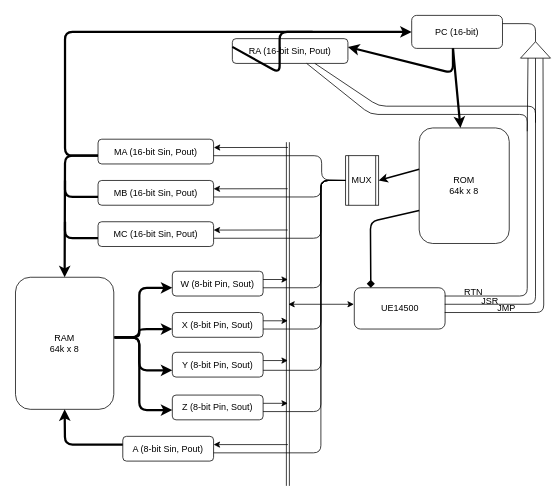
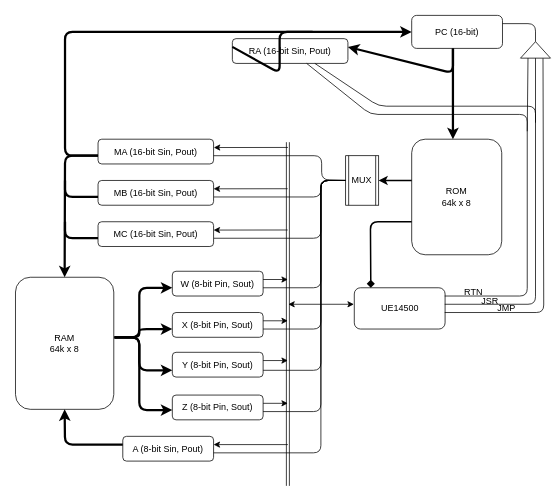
  <mxCell id="0" />
  <mxCell id="1" parent="0" />
  <mxCell id="2" value="W (8-bit Pin, Sout)" style="rounded=1;whiteSpace=wrap;html=1;" parent="1" vertex="1"><mxGeometry x="229" y="361" width="121" height="33" as="geometry" /></mxCell>
  <mxCell id="3" value="X (8-bit Pin, Sout)" style="rounded=1;whiteSpace=wrap;html=1;" parent="1" vertex="1"><mxGeometry x="229" y="416" width="121" height="33" as="geometry" /></mxCell>
  <mxCell id="4" value="" style="shape=link;html=1;rounded=0;" parent="1" edge="1"><mxGeometry width="100" relative="1" as="geometry"><mxPoint x="383" y="647" as="sourcePoint" /><mxPoint x="383" y="189" as="targetPoint" /></mxGeometry></mxCell>
  <mxCell id="5" value="" style="endArrow=classic;html=1;rounded=0;" parent="1" edge="1"><mxGeometry width="50" height="50" relative="1" as="geometry"><mxPoint x="350" y="427" as="sourcePoint" /><mxPoint x="383" y="427" as="targetPoint" /></mxGeometry></mxCell>
  <mxCell id="6" value="" style="endArrow=classic;html=1;rounded=0;" parent="1" edge="1"><mxGeometry width="50" height="50" relative="1" as="geometry"><mxPoint x="350" y="372" as="sourcePoint" /><mxPoint x="383" y="372" as="targetPoint" /></mxGeometry></mxCell>
  <mxCell id="7" value="UE14500" style="rounded=1;whiteSpace=wrap;html=1;" parent="1" vertex="1"><mxGeometry x="471.5" y="383" width="121" height="55" as="geometry" /></mxCell>
  <mxCell id="8" value="" style="endArrow=classic;startArrow=classic;html=1;rounded=0;" parent="1" edge="1"><mxGeometry width="50" height="50" relative="1" as="geometry"><mxPoint x="383.5" y="405" as="sourcePoint" /><mxPoint x="471" y="405" as="targetPoint" /></mxGeometry></mxCell>
  <mxCell id="9" value="A (8-bit Sin, Pout)" style="rounded=1;whiteSpace=wrap;html=1;" parent="1" vertex="1"><mxGeometry x="163" y="581" width="121" height="33" as="geometry" /></mxCell>
  <mxCell id="10" value="" style="endArrow=classic;html=1;rounded=0;" parent="1" edge="1"><mxGeometry width="50" height="50" relative="1" as="geometry"><mxPoint x="383" y="592" as="sourcePoint" /><mxPoint x="284" y="592" as="targetPoint" /></mxGeometry></mxCell>
  <mxCell id="11" value="RAM&lt;br&gt;64k x 8" style="rounded=1;whiteSpace=wrap;html=1;" parent="1" vertex="1"><mxGeometry x="20" y="369" width="131" height="176" as="geometry" /></mxCell>
  <mxCell id="12" value="" style="endArrow=classic;html=1;rounded=1;strokeWidth=3;entryX=0;entryY=0.667;entryDx=0;entryDy=0;entryPerimeter=0;" parent="1" target="3" edge="1"><mxGeometry width="50" height="50" relative="1" as="geometry"><mxPoint x="152" y="449" as="sourcePoint" /><mxPoint x="218" y="438" as="targetPoint" /><Array as="points"><mxPoint x="185" y="449" /><mxPoint x="185" y="438" /></Array></mxGeometry></mxCell>
  <mxCell id="13" value="" style="endArrow=classic;html=1;rounded=1;strokeWidth=3;entryX=0;entryY=0.667;entryDx=0;entryDy=0;entryPerimeter=0;" parent="1" target="2" edge="1"><mxGeometry width="50" height="50" relative="1" as="geometry"><mxPoint x="152" y="449" as="sourcePoint" /><mxPoint x="328" y="439" as="targetPoint" /><Array as="points"><mxPoint x="185" y="449" /><mxPoint x="185" y="383" /></Array></mxGeometry></mxCell>
  <mxCell id="14" value="" style="endArrow=classic;html=1;rounded=1;strokeWidth=3;entryX=0.5;entryY=1;entryDx=0;entryDy=0;exitX=0;exitY=0.333;exitDx=0;exitDy=0;exitPerimeter=0;" parent="1" source="9" target="11" edge="1"><mxGeometry width="50" height="50" relative="1" as="geometry"><mxPoint x="152" y="592" as="sourcePoint" /><mxPoint x="218" y="419" as="targetPoint" /><Array as="points"><mxPoint x="86" y="592" /></Array></mxGeometry></mxCell>
  <mxCell id="15" value="MA (16-bit Sin, Pout)" style="rounded=1;whiteSpace=wrap;html=1;" parent="1" vertex="1"><mxGeometry x="130" y="185" width="154" height="33" as="geometry" /></mxCell>
  <mxCell id="16" value="" style="endArrow=classic;html=1;rounded=0;entryX=1.002;entryY=0.337;entryDx=0;entryDy=0;entryPerimeter=0;" parent="1" target="15" edge="1"><mxGeometry width="50" height="50" relative="1" as="geometry"><mxPoint x="383" y="196" as="sourcePoint" /><mxPoint x="288" y="209" as="targetPoint" /></mxGeometry></mxCell>
  <mxCell id="17" value="" style="endArrow=classic;html=1;rounded=1;strokeWidth=3;entryX=0.5;entryY=0;entryDx=0;entryDy=0;" parent="1" target="11" edge="1"><mxGeometry width="50" height="50" relative="1" as="geometry"><mxPoint x="130" y="207" as="sourcePoint" /><mxPoint x="98" y="469" as="targetPoint" /><Array as="points"><mxPoint x="86" y="207" /></Array></mxGeometry></mxCell>
- <mxCell id="18" value="ROM&lt;br&gt;64k x 8" style="rounded=1;whiteSpace=wrap;html=1;" parent="1" vertex="1"><mxGeometry x="558" y="170" width="120" height="154" as="geometry" /></mxCell>
+ <mxCell id="18" value="ROM&lt;br&gt;64k x 8" style="rounded=1;whiteSpace=wrap;html=1;" parent="1" vertex="1"><mxGeometry x="548" y="185" width="120" height="154" as="geometry" /></mxCell>
  <mxCell id="19" value="PC (16-bit)" style="rounded=1;whiteSpace=wrap;html=1;" parent="1" vertex="1"><mxGeometry x="548" y="20" width="121" height="44" as="geometry" /></mxCell>
  <mxCell id="20" value="" style="endArrow=classic;html=1;rounded=1;strokeWidth=3;entryX=0;entryY=0.5;entryDx=0;entryDy=0;exitX=0;exitY=0.667;exitDx=0;exitDy=0;exitPerimeter=0;" parent="1" source="15" target="19" edge="1"><mxGeometry width="50" height="50" relative="1" as="geometry"><mxPoint x="119" y="207" as="sourcePoint" /><mxPoint x="98" y="279" as="targetPoint" /><Array as="points"><mxPoint x="86" y="207" /><mxPoint x="86" y="42" /></Array></mxGeometry></mxCell>
  <mxCell id="21" value="" style="endArrow=classic;html=1;rounded=0;strokeWidth=3;entryX=0.458;entryY=0;entryDx=0;entryDy=0;entryPerimeter=0;" parent="1" target="18" edge="1"><mxGeometry width="50" height="50" relative="1" as="geometry"><mxPoint x="603" y="64" as="sourcePoint" /><mxPoint x="603" y="174" as="targetPoint" /></mxGeometry></mxCell>
  <mxCell id="22" value="MUX" style="shape=process;whiteSpace=wrap;html=1;backgroundOutline=1;" parent="1" vertex="1"><mxGeometry x="460" y="207" width="44" height="66" as="geometry" /></mxCell>
  <mxCell id="23" value="" style="endArrow=none;html=1;rounded=1;strokeWidth=1;exitX=1;exitY=0.667;exitDx=0;exitDy=0;exitPerimeter=0;" parent="1" source="15" edge="1"><mxGeometry width="50" height="50" relative="1" as="geometry"><mxPoint x="295" y="207" as="sourcePoint" /><mxPoint x="460" y="240" as="targetPoint" /><Array as="points"><mxPoint x="428" y="207" /><mxPoint x="428" y="239" /></Array></mxGeometry></mxCell>
  <mxCell id="24" value="" style="endArrow=none;html=1;rounded=1;strokeWidth=1;exitX=1;exitY=0.667;exitDx=0;exitDy=0;exitPerimeter=0;" parent="1" edge="1" source="39"><mxGeometry width="50" height="50" relative="1" as="geometry"><mxPoint x="295" y="262" as="sourcePoint" /><mxPoint x="460" y="240" as="targetPoint" /><Array as="points"><mxPoint x="427" y="262" /><mxPoint x="427" y="240" /></Array></mxGeometry></mxCell>
  <mxCell id="25" value="" style="endArrow=none;html=1;rounded=1;strokeWidth=1;exitX=1;exitY=0.667;exitDx=0;exitDy=0;exitPerimeter=0;" parent="1" edge="1" source="40"><mxGeometry width="50" height="50" relative="1" as="geometry"><mxPoint x="350" y="328" as="sourcePoint" /><mxPoint x="460" y="240" as="targetPoint" /><Array as="points"><mxPoint x="427" y="317" /><mxPoint x="427" y="240" /></Array></mxGeometry></mxCell>
  <mxCell id="26" value="" style="endArrow=none;html=1;rounded=1;strokeWidth=1;" parent="1" edge="1"><mxGeometry width="50" height="50" relative="1" as="geometry"><mxPoint x="350" y="383" as="sourcePoint" /><mxPoint x="460" y="240" as="targetPoint" /><Array as="points"><mxPoint x="427" y="383" /><mxPoint x="427" y="240" /></Array></mxGeometry></mxCell>
  <mxCell id="27" value="" style="endArrow=none;html=1;rounded=1;strokeWidth=1;" parent="1" edge="1"><mxGeometry width="50" height="50" relative="1" as="geometry"><mxPoint x="350" y="438" as="sourcePoint" /><mxPoint x="460" y="240" as="targetPoint" /><Array as="points"><mxPoint x="427" y="438" /><mxPoint x="427" y="240" /></Array></mxGeometry></mxCell>
  <mxCell id="28" value="" style="endArrow=none;html=1;rounded=1;strokeWidth=1;exitX=1;exitY=0.667;exitDx=0;exitDy=0;exitPerimeter=0;" parent="1" edge="1" source="9"><mxGeometry width="50" height="50" relative="1" as="geometry"><mxPoint x="284" y="614" as="sourcePoint" /><mxPoint x="460" y="240" as="targetPoint" /><Array as="points"><mxPoint x="427" y="603" /><mxPoint x="427" y="240" /></Array></mxGeometry></mxCell>
  <mxCell id="29" value="" style="endArrow=classic;html=1;rounded=1;strokeWidth=2;exitX=0;exitY=0.357;exitDx=0;exitDy=0;exitPerimeter=0;entryX=1;entryY=0.5;entryDx=0;entryDy=0;" parent="1" source="18" target="22" edge="1"><mxGeometry width="50" height="50" relative="1" as="geometry"><mxPoint x="530" y="239.87" as="sourcePoint" /><mxPoint x="515" y="240" as="targetPoint" /></mxGeometry></mxCell>
  <mxCell id="30" value="" style="endArrow=diamond;html=1;rounded=1;strokeWidth=2;entryX=0.182;entryY=0;entryDx=0;entryDy=0;entryPerimeter=0;exitX=0;exitY=0.714;exitDx=0;exitDy=0;exitPerimeter=0;" parent="1" source="18" target="7" edge="1"><mxGeometry width="50" height="50" relative="1" as="geometry"><mxPoint x="537" y="295" as="sourcePoint" /><mxPoint x="493" y="460" as="targetPoint" /><Array as="points"><mxPoint x="493" y="295" /></Array></mxGeometry></mxCell>
  <mxCell id="31" value="Y (8-bit Pin, Sout)" style="rounded=1;whiteSpace=wrap;html=1;" parent="1" vertex="1"><mxGeometry x="229" y="469" width="121" height="33" as="geometry" /></mxCell>
  <mxCell id="32" value="" style="endArrow=classic;html=1;rounded=0;" parent="1" edge="1"><mxGeometry width="50" height="50" relative="1" as="geometry"><mxPoint x="350" y="480" as="sourcePoint" /><mxPoint x="383" y="480" as="targetPoint" /></mxGeometry></mxCell>
  <mxCell id="33" value="Z (8-bit Pin, Sout)" style="rounded=1;whiteSpace=wrap;html=1;" parent="1" vertex="1"><mxGeometry x="229" y="526" width="121" height="33" as="geometry" /></mxCell>
  <mxCell id="34" value="" style="endArrow=classic;html=1;rounded=0;" parent="1" edge="1"><mxGeometry width="50" height="50" relative="1" as="geometry"><mxPoint x="350" y="537" as="sourcePoint" /><mxPoint x="383" y="537" as="targetPoint" /></mxGeometry></mxCell>
  <mxCell id="35" value="" style="endArrow=classic;html=1;rounded=1;strokeWidth=3;entryX=0;entryY=0.667;entryDx=0;entryDy=0;entryPerimeter=0;" parent="1" edge="1"><mxGeometry width="50" height="50" relative="1" as="geometry"><mxPoint x="152" y="449" as="sourcePoint" /><mxPoint x="229" y="493.011" as="targetPoint" /><Array as="points"><mxPoint x="185" y="449" /><mxPoint x="185" y="493" /></Array></mxGeometry></mxCell>
  <mxCell id="36" value="" style="endArrow=classic;html=1;rounded=1;strokeWidth=3;entryX=0;entryY=0.667;entryDx=0;entryDy=0;entryPerimeter=0;" parent="1" edge="1"><mxGeometry width="50" height="50" relative="1" as="geometry"><mxPoint x="152" y="449" as="sourcePoint" /><mxPoint x="229" y="546.011" as="targetPoint" /><Array as="points"><mxPoint x="185" y="449" /><mxPoint x="185" y="546" /></Array></mxGeometry></mxCell>
  <mxCell id="37" value="" style="endArrow=none;html=1;rounded=1;exitX=1;exitY=0.727;exitDx=0;exitDy=0;exitPerimeter=0;" parent="1" source="31" edge="1"><mxGeometry width="50" height="50" relative="1" as="geometry"><mxPoint x="427" y="455" as="sourcePoint" /><mxPoint x="460" y="240" as="targetPoint" /><Array as="points"><mxPoint x="427" y="493" /><mxPoint x="427" y="240" /></Array></mxGeometry></mxCell>
  <mxCell id="38" value="" style="endArrow=none;html=1;rounded=1;exitX=1;exitY=0.667;exitDx=0;exitDy=0;exitPerimeter=0;" parent="1" source="33" edge="1"><mxGeometry width="50" height="50" relative="1" as="geometry"><mxPoint x="449" y="521" as="sourcePoint" /><mxPoint x="460" y="240" as="targetPoint" /><Array as="points"><mxPoint x="427" y="548" /><mxPoint x="427" y="240" /></Array></mxGeometry></mxCell>
  <mxCell id="39" value="MB (16-bit Sin, Pout)" style="rounded=1;whiteSpace=wrap;html=1;" vertex="1" parent="1"><mxGeometry x="130" y="240" width="154" height="33" as="geometry" /></mxCell>
  <mxCell id="40" value="MC (16-bit Sin, Pout)" style="rounded=1;whiteSpace=wrap;html=1;" vertex="1" parent="1"><mxGeometry x="130" y="295" width="154" height="33" as="geometry" /></mxCell>
  <mxCell id="41" value="" style="endArrow=none;html=1;rounded=1;entryX=0;entryY=0.667;entryDx=0;entryDy=0;entryPerimeter=0;strokeWidth=3;" edge="1" parent="1" target="39"><mxGeometry width="50" height="50" relative="1" as="geometry"><mxPoint x="86" y="240" as="sourcePoint" /><mxPoint x="119" y="262" as="targetPoint" /><Array as="points"><mxPoint x="86" y="262" /></Array></mxGeometry></mxCell>
  <mxCell id="42" value="" style="endArrow=none;html=1;rounded=1;strokeWidth=3;" edge="1" parent="1"><mxGeometry width="50" height="50" relative="1" as="geometry"><mxPoint x="86" y="295" as="sourcePoint" /><mxPoint x="130" y="317" as="targetPoint" /><Array as="points"><mxPoint x="86" y="317" /></Array></mxGeometry></mxCell>
  <mxCell id="43" value="" style="endArrow=classic;html=1;rounded=0;entryX=1.002;entryY=0.337;entryDx=0;entryDy=0;entryPerimeter=0;" edge="1" parent="1"><mxGeometry width="50" height="50" relative="1" as="geometry"><mxPoint x="382.69" y="251" as="sourcePoint" /><mxPoint x="283.998" y="251.121" as="targetPoint" /></mxGeometry></mxCell>
  <mxCell id="44" value="" style="endArrow=classic;html=1;rounded=0;entryX=1.002;entryY=0.337;entryDx=0;entryDy=0;entryPerimeter=0;" edge="1" parent="1"><mxGeometry width="50" height="50" relative="1" as="geometry"><mxPoint x="382.69" y="306" as="sourcePoint" /><mxPoint x="283.998" y="306.121" as="targetPoint" /></mxGeometry></mxCell>
  <mxCell id="45" value="RA (16-bit Sin, Pout)" style="rounded=1;whiteSpace=wrap;html=1;" vertex="1" parent="1"><mxGeometry x="309" y="51" width="154" height="33" as="geometry" /></mxCell>
  <mxCell id="46" value="" style="endArrow=classic;html=1;rounded=1;strokeWidth=3;entryX=1;entryY=0.333;entryDx=0;entryDy=0;entryPerimeter=0;" edge="1" parent="1" target="45"><mxGeometry width="50" height="50" relative="1" as="geometry"><mxPoint x="603" y="64" as="sourcePoint" /><mxPoint x="559" y="97" as="targetPoint" /><Array as="points"><mxPoint x="603" y="97" /></Array></mxGeometry></mxCell>
  <mxCell id="47" value="" style="endArrow=none;html=1;rounded=1;strokeWidth=3;exitX=0;exitY=0.333;exitDx=0;exitDy=0;exitPerimeter=0;" edge="1" parent="1" source="45"><mxGeometry width="50" height="50" relative="1" as="geometry"><mxPoint x="383" y="97" as="sourcePoint" /><mxPoint x="416" y="42" as="targetPoint" /><Array as="points"><mxPoint x="372" y="97" /><mxPoint x="372" y="42" /></Array></mxGeometry></mxCell>
  <mxCell id="48" value="" style="endArrow=none;html=1;rounded=1;strokeWidth=1;entryX=0.996;entryY=0.6;entryDx=0;entryDy=0;entryPerimeter=0;exitX=0;exitY=0.75;exitDx=0;exitDy=0;" edge="1" parent="1" source="51" target="7"><mxGeometry width="50" height="50" relative="1" as="geometry"><mxPoint x="735" y="75" as="sourcePoint" /><mxPoint x="724" y="262" as="targetPoint" /><Array as="points"><mxPoint x="724" y="416" /></Array></mxGeometry></mxCell>
  <mxCell id="49" value="" style="endArrow=none;html=1;rounded=1;strokeWidth=1;exitX=0.714;exitY=1;exitDx=0;exitDy=0;exitPerimeter=0;entryX=0.996;entryY=0.4;entryDx=0;entryDy=0;entryPerimeter=0;" edge="1" parent="1" source="45" target="7"><mxGeometry width="50" height="50" relative="1" as="geometry"><mxPoint x="570" y="213" as="sourcePoint" /><mxPoint x="713" y="295" as="targetPoint" /><Array as="points"><mxPoint x="504" y="141" /><mxPoint x="713" y="141" /><mxPoint x="713" y="405" /></Array></mxGeometry></mxCell>
  <mxCell id="50" value="" style="endArrow=none;html=1;rounded=1;strokeWidth=1;exitX=0.643;exitY=1;exitDx=0;exitDy=0;exitPerimeter=0;entryX=0.996;entryY=0.2;entryDx=0;entryDy=0;entryPerimeter=0;" edge="1" parent="1" source="45" target="7"><mxGeometry width="50" height="50" relative="1" as="geometry"><mxPoint x="592" y="202" as="sourcePoint" /><mxPoint x="603" y="383" as="targetPoint" /><Array as="points"><mxPoint x="493" y="152" /><mxPoint x="702" y="152" /><mxPoint x="702" y="394" /></Array></mxGeometry></mxCell>
  <mxCell id="51" value="" style="triangle;whiteSpace=wrap;html=1;rotation=-90;" vertex="1" parent="1"><mxGeometry x="702" y="46" width="22" height="40" as="geometry" /></mxCell>
  <mxCell id="52" value="" style="endArrow=none;html=1;rounded=1;strokeWidth=1;entryX=0;entryY=0.5;entryDx=0;entryDy=0;" edge="1" parent="1" target="51"><mxGeometry width="50" height="50" relative="1" as="geometry"><mxPoint x="713" y="163" as="sourcePoint" /><mxPoint x="719" y="86" as="targetPoint" /><Array as="points" /></mxGeometry></mxCell>
  <mxCell id="53" value="" style="endArrow=none;html=1;rounded=1;strokeWidth=1;entryX=0;entryY=0.25;entryDx=0;entryDy=0;" edge="1" parent="1" target="51"><mxGeometry width="50" height="50" relative="1" as="geometry"><mxPoint x="702" y="174.447" as="sourcePoint" /><mxPoint x="719" y="86" as="targetPoint" /><Array as="points" /></mxGeometry></mxCell>
  <mxCell id="54" value="" style="endArrow=none;html=1;rounded=1;strokeWidth=1;entryX=1;entryY=0.5;entryDx=0;entryDy=0;" edge="1" parent="1" target="51"><mxGeometry width="50" height="50" relative="1" as="geometry"><mxPoint x="669" y="31" as="sourcePoint" /><mxPoint x="724" y="31" as="targetPoint" /><Array as="points"><mxPoint x="713" y="31" /></Array></mxGeometry></mxCell>
  <mxCell id="55" value="JMP" style="text;html=1;strokeColor=none;fillColor=none;align=center;verticalAlign=middle;whiteSpace=wrap;rounded=0;" vertex="1" parent="1"><mxGeometry x="658" y="395.5" width="32.5" height="30" as="geometry" /></mxCell>
  <mxCell id="56" value="JSR" style="text;html=1;strokeColor=none;fillColor=none;align=center;verticalAlign=middle;whiteSpace=wrap;rounded=0;" vertex="1" parent="1"><mxGeometry x="635.5" y="386" width="32.5" height="30" as="geometry" /></mxCell>
  <mxCell id="57" value="RTN" style="text;html=1;strokeColor=none;fillColor=none;align=center;verticalAlign=middle;whiteSpace=wrap;rounded=0;" vertex="1" parent="1"><mxGeometry x="614" y="374" width="32.5" height="30" as="geometry" /></mxCell>
